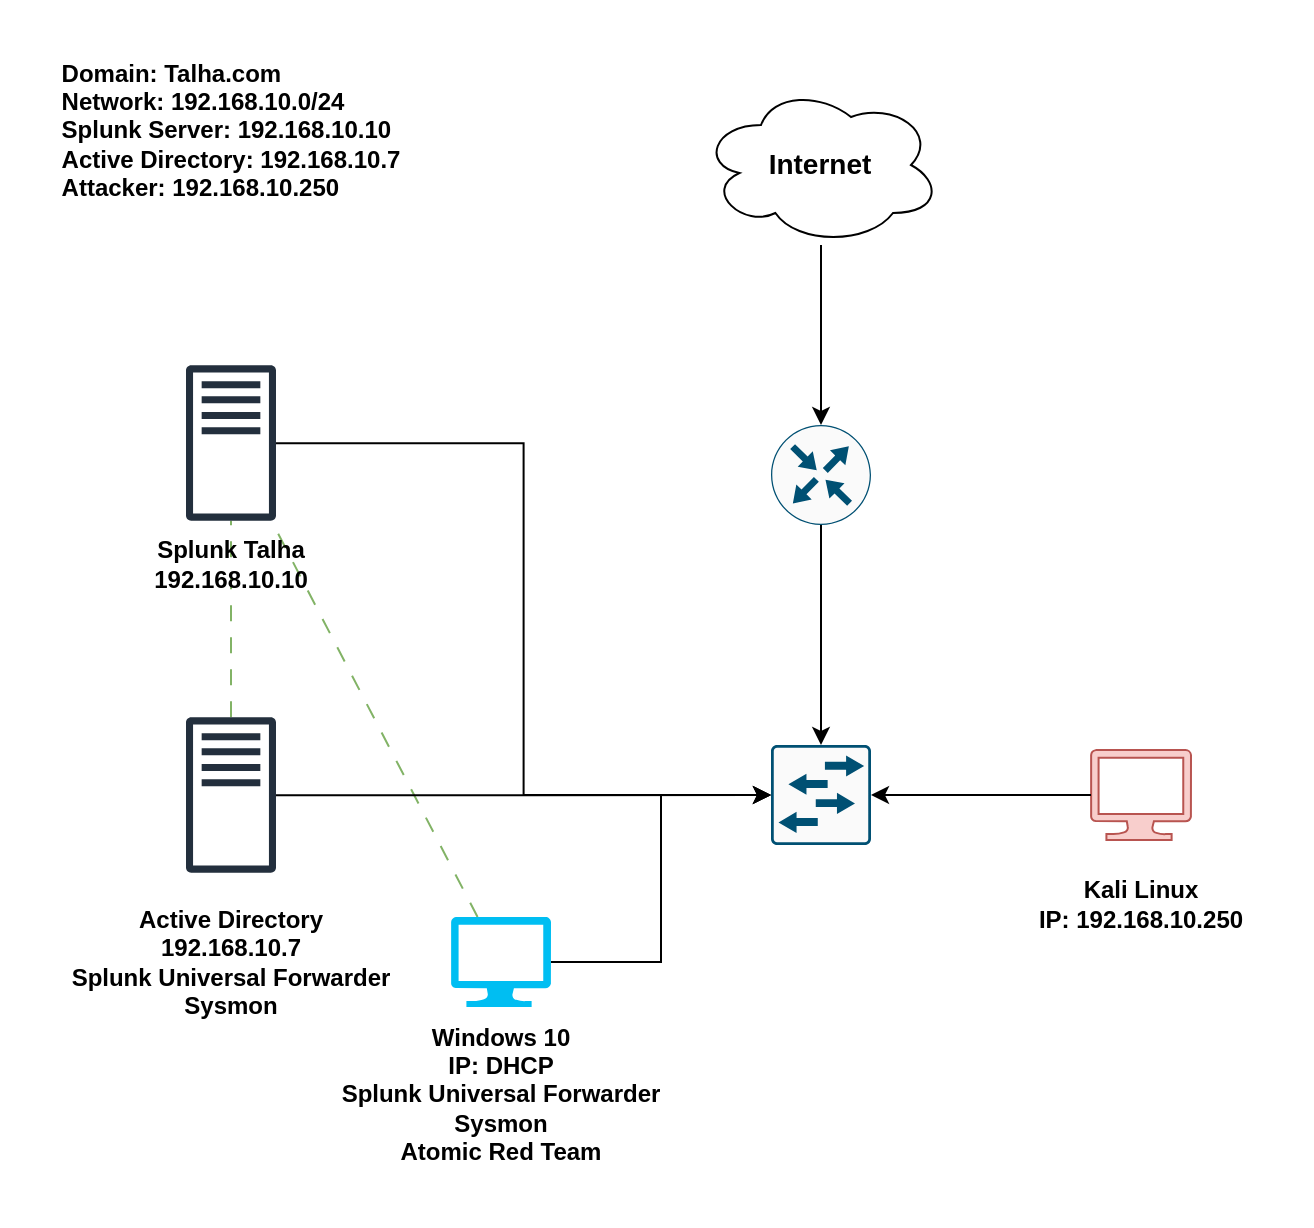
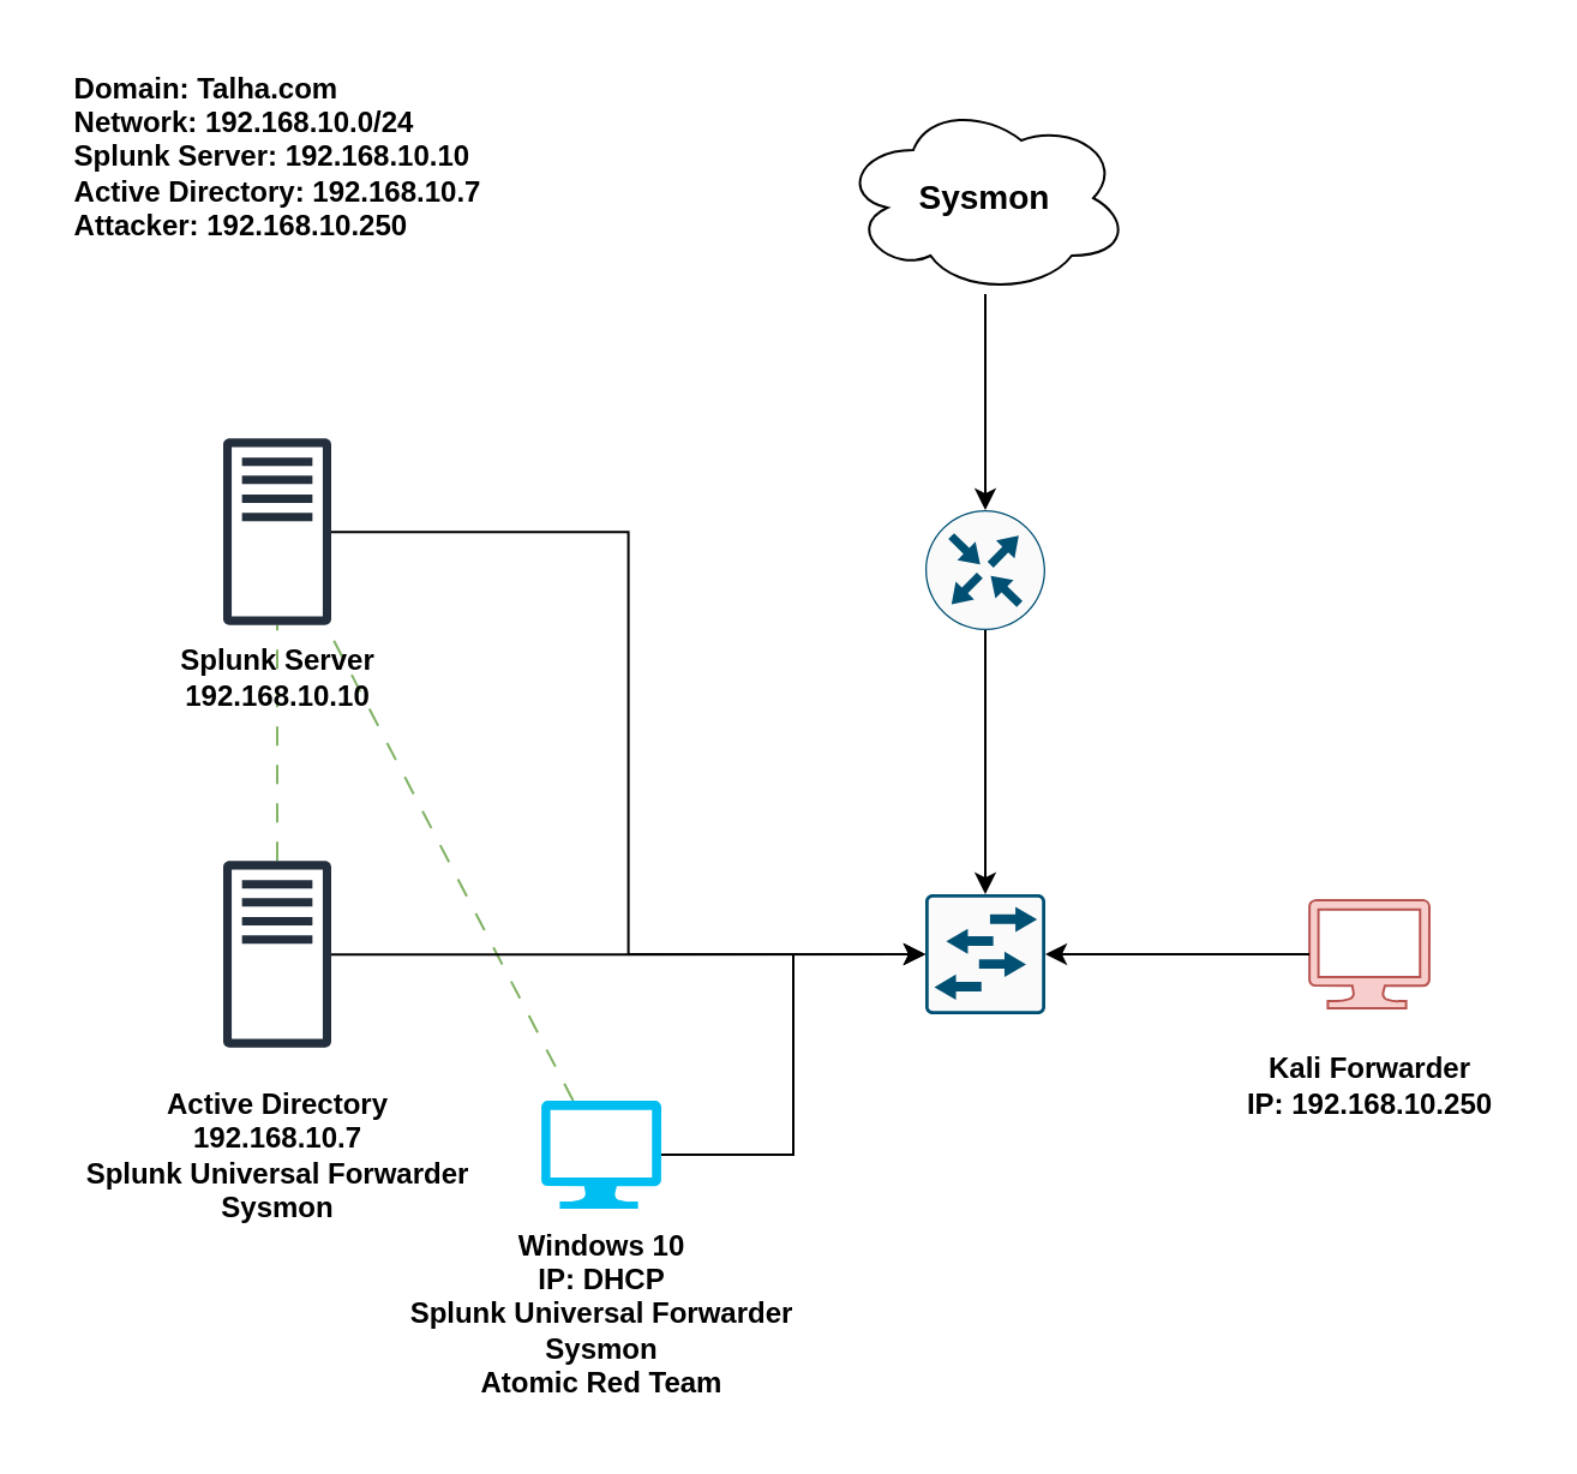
  <mxCell id="0" />
  <mxCell id="1" parent="0" />
  <mxCell id="2" style="edgeStyle=orthogonalEdgeStyle;rounded=0;orthogonalLoop=1;jettySize=auto;html=1;dashed=1;dashPattern=8 8;fillColor=#d5e8d4;strokeColor=#82b366;endArrow=none;endFill=0;" edge="1" parent="1" source="3" target="4"><mxGeometry relative="1" as="geometry" /></mxCell>
  <mxCell id="3" value="" style="sketch=0;outlineConnect=0;fontColor=#232F3E;gradientColor=none;fillColor=#232F3D;strokeColor=none;dashed=0;verticalLabelPosition=bottom;verticalAlign=top;align=center;html=1;fontSize=12;fontStyle=0;aspect=fixed;pointerEvents=1;shape=mxgraph.aws4.traditional_server;" vertex="1" parent="1"><mxGeometry x="92.5" y="358" width="45" height="78" as="geometry" /></mxCell>
  <mxCell id="4" value="" style="sketch=0;outlineConnect=0;fontColor=#232F3E;gradientColor=none;fillColor=#232F3D;strokeColor=none;dashed=0;verticalLabelPosition=bottom;verticalAlign=top;align=center;html=1;fontSize=12;fontStyle=0;aspect=fixed;pointerEvents=1;shape=mxgraph.aws4.traditional_server;" vertex="1" parent="1"><mxGeometry x="92.5" y="182" width="45" height="78" as="geometry" /></mxCell>
  <mxCell id="5" style="rounded=0;orthogonalLoop=1;jettySize=auto;html=1;dashed=1;dashPattern=8 8;endArrow=none;endFill=0;fillColor=#d5e8d4;strokeColor=#82b366;" edge="1" parent="1" source="6" target="4"><mxGeometry relative="1" as="geometry" /></mxCell>
  <mxCell id="6" value="" style="verticalLabelPosition=bottom;html=1;verticalAlign=top;align=center;strokeColor=none;fillColor=#00BEF2;shape=mxgraph.azure.computer;pointerEvents=1;" vertex="1" parent="1"><mxGeometry x="225" y="458" width="50" height="45" as="geometry" /></mxCell>
  <mxCell id="7" value="" style="verticalLabelPosition=bottom;html=1;verticalAlign=top;align=center;strokeColor=#b85450;fillColor=#f8cecc;shape=mxgraph.azure.computer;pointerEvents=1;" vertex="1" parent="1"><mxGeometry x="545" y="374.5" width="50" height="45" as="geometry" /></mxCell>
  <mxCell id="8" value="" style="sketch=0;points=[[0.5,0,0],[1,0.5,0],[0.5,1,0],[0,0.5,0],[0.145,0.145,0],[0.856,0.145,0],[0.855,0.856,0],[0.145,0.855,0]];verticalLabelPosition=bottom;html=1;verticalAlign=top;aspect=fixed;align=center;pointerEvents=1;shape=mxgraph.cisco19.rect;prIcon=router;fillColor=#FAFAFA;strokeColor=#005073;" vertex="1" parent="1"><mxGeometry x="385" y="212" width="50" height="50" as="geometry" /></mxCell>
  <mxCell id="9" value="" style="sketch=0;points=[[0.015,0.015,0],[0.985,0.015,0],[0.985,0.985,0],[0.015,0.985,0],[0.25,0,0],[0.5,0,0],[0.75,0,0],[1,0.25,0],[1,0.5,0],[1,0.75,0],[0.75,1,0],[0.5,1,0],[0.25,1,0],[0,0.75,0],[0,0.5,0],[0,0.25,0]];verticalLabelPosition=bottom;html=1;verticalAlign=top;aspect=fixed;align=center;pointerEvents=1;shape=mxgraph.cisco19.rect;prIcon=l2_switch;fillColor=#FAFAFA;strokeColor=#005073;" vertex="1" parent="1"><mxGeometry x="385" y="372" width="50" height="50" as="geometry" /></mxCell>
- <mxCell id="10" value="&lt;font style=&quot;font-size: 14px;&quot;&gt;&lt;b&gt;Internet&lt;/b&gt;&lt;/font&gt;" style="ellipse;shape=cloud;whiteSpace=wrap;html=1;" vertex="1" parent="1"><mxGeometry x="350" y="42" width="120" height="80" as="geometry" /></mxCell>
+ <mxCell id="10" value="&lt;font style=&quot;font-size: 14px;&quot;&gt;&lt;b&gt;Sysmon&lt;/b&gt;&lt;/font&gt;" style="ellipse;shape=cloud;whiteSpace=wrap;html=1;" vertex="1" parent="1"><mxGeometry x="350" y="42" width="120" height="80" as="geometry" /></mxCell>
  <mxCell id="11" style="edgeStyle=orthogonalEdgeStyle;rounded=0;orthogonalLoop=1;jettySize=auto;html=1;entryX=0;entryY=0.5;entryDx=0;entryDy=0;entryPerimeter=0;" edge="1" parent="1" source="6" target="9"><mxGeometry relative="1" as="geometry" /></mxCell>
  <mxCell id="12" style="edgeStyle=orthogonalEdgeStyle;rounded=0;orthogonalLoop=1;jettySize=auto;html=1;entryX=1;entryY=0.5;entryDx=0;entryDy=0;entryPerimeter=0;" edge="1" parent="1" source="7" target="9"><mxGeometry relative="1" as="geometry" /></mxCell>
  <mxCell id="13" style="edgeStyle=orthogonalEdgeStyle;rounded=0;orthogonalLoop=1;jettySize=auto;html=1;entryX=0;entryY=0.5;entryDx=0;entryDy=0;entryPerimeter=0;" edge="1" parent="1" source="4" target="9"><mxGeometry relative="1" as="geometry" /></mxCell>
  <mxCell id="14" style="edgeStyle=orthogonalEdgeStyle;rounded=0;orthogonalLoop=1;jettySize=auto;html=1;entryX=0;entryY=0.5;entryDx=0;entryDy=0;entryPerimeter=0;" edge="1" parent="1" source="3" target="9"><mxGeometry relative="1" as="geometry" /></mxCell>
  <mxCell id="15" style="edgeStyle=orthogonalEdgeStyle;rounded=0;orthogonalLoop=1;jettySize=auto;html=1;entryX=0.5;entryY=0;entryDx=0;entryDy=0;entryPerimeter=0;" edge="1" parent="1" source="8" target="9"><mxGeometry relative="1" as="geometry" /></mxCell>
  <mxCell id="16" style="edgeStyle=orthogonalEdgeStyle;rounded=0;orthogonalLoop=1;jettySize=auto;html=1;entryX=0.5;entryY=0;entryDx=0;entryDy=0;entryPerimeter=0;" edge="1" parent="1" source="10" target="8"><mxGeometry relative="1" as="geometry" /></mxCell>
  <mxCell id="17" value="&lt;div style=&quot;text-align: justify;&quot;&gt;&lt;b style=&quot;background-color: transparent; color: light-dark(rgb(0, 0, 0), rgb(255, 255, 255));&quot;&gt;Domain: Talha.com&lt;/b&gt;&lt;/div&gt;&lt;div style=&quot;text-align: justify;&quot;&gt;&lt;b&gt;Network: 192.168.10.0/24&lt;/b&gt;&lt;/div&gt;&lt;div style=&quot;text-align: justify;&quot;&gt;&lt;b&gt;Splunk Server: 192.168.10.10&lt;/b&gt;&lt;/div&gt;&lt;div style=&quot;text-align: justify;&quot;&gt;&lt;b&gt;Active Directory: 192.168.10.7&lt;/b&gt;&lt;/div&gt;&lt;div style=&quot;text-align: justify;&quot;&gt;&lt;b&gt;Attacker: 192.168.10.250&lt;/b&gt;&lt;/div&gt;" style="text;html=1;align=center;verticalAlign=middle;resizable=0;points=[];autosize=1;strokeColor=none;fillColor=none;" vertex="1" parent="1"><mxGeometry x="20" y="20" width="190" height="90" as="geometry" /></mxCell>
- <mxCell id="18" value="&lt;b&gt;Splunk Talha&lt;/b&gt;&lt;div&gt;&lt;b&gt;192.168.10.10&lt;/b&gt;&lt;/div&gt;" style="text;html=1;align=center;verticalAlign=middle;resizable=0;points=[];autosize=1;strokeColor=none;fillColor=none;" vertex="1" parent="1"><mxGeometry x="65" y="262" width="100" height="40" as="geometry" /></mxCell>
+ <mxCell id="18" value="&lt;b&gt;Splunk Server&lt;/b&gt;&lt;div&gt;&lt;b&gt;192.168.10.10&lt;/b&gt;&lt;/div&gt;" style="text;html=1;align=center;verticalAlign=middle;resizable=0;points=[];autosize=1;strokeColor=none;fillColor=none;" vertex="1" parent="1"><mxGeometry x="65" y="262" width="100" height="40" as="geometry" /></mxCell>
  <mxCell id="19" value="&lt;b&gt;Active Directory&lt;/b&gt;&lt;div&gt;&lt;b&gt;192.168.10.7&lt;/b&gt;&lt;/div&gt;&lt;div&gt;&lt;b&gt;Splunk Universal Forwarder&lt;/b&gt;&lt;/div&gt;&lt;div&gt;&lt;b&gt;Sysmon&lt;/b&gt;&lt;/div&gt;" style="text;html=1;align=center;verticalAlign=middle;resizable=0;points=[];autosize=1;strokeColor=none;fillColor=none;" vertex="1" parent="1"><mxGeometry x="25" y="445.5" width="180" height="70" as="geometry" /></mxCell>
  <mxCell id="20" value="&lt;b&gt;Windows 10&lt;/b&gt;&lt;div&gt;&lt;b&gt;IP: DHCP&lt;/b&gt;&lt;/div&gt;&lt;div&gt;&lt;b&gt;Splunk Universal Forwarder&lt;/b&gt;&lt;/div&gt;&lt;div&gt;&lt;b&gt;Sysmon&lt;/b&gt;&lt;/div&gt;&lt;div&gt;&lt;b&gt;Atomic Red Team&lt;/b&gt;&lt;/div&gt;" style="text;html=1;align=center;verticalAlign=middle;resizable=0;points=[];autosize=1;strokeColor=none;fillColor=none;" vertex="1" parent="1"><mxGeometry x="160" y="502" width="180" height="90" as="geometry" /></mxCell>
- <mxCell id="21" value="&lt;b&gt;Kali Linux&lt;/b&gt;&lt;div&gt;&lt;b&gt;IP: 192.168.10.250&lt;/b&gt;&lt;/div&gt;" style="text;html=1;align=center;verticalAlign=middle;resizable=0;points=[];autosize=1;strokeColor=none;fillColor=none;" vertex="1" parent="1"><mxGeometry x="505" y="432" width="130" height="40" as="geometry" /></mxCell>
+ <mxCell id="21" value="&lt;b&gt;Kali Forwarder&lt;/b&gt;&lt;div&gt;&lt;b&gt;IP: 192.168.10.250&lt;/b&gt;&lt;/div&gt;" style="text;html=1;align=center;verticalAlign=middle;resizable=0;points=[];autosize=1;strokeColor=none;fillColor=none;" vertex="1" parent="1"><mxGeometry x="505" y="432" width="130" height="40" as="geometry" /></mxCell>
